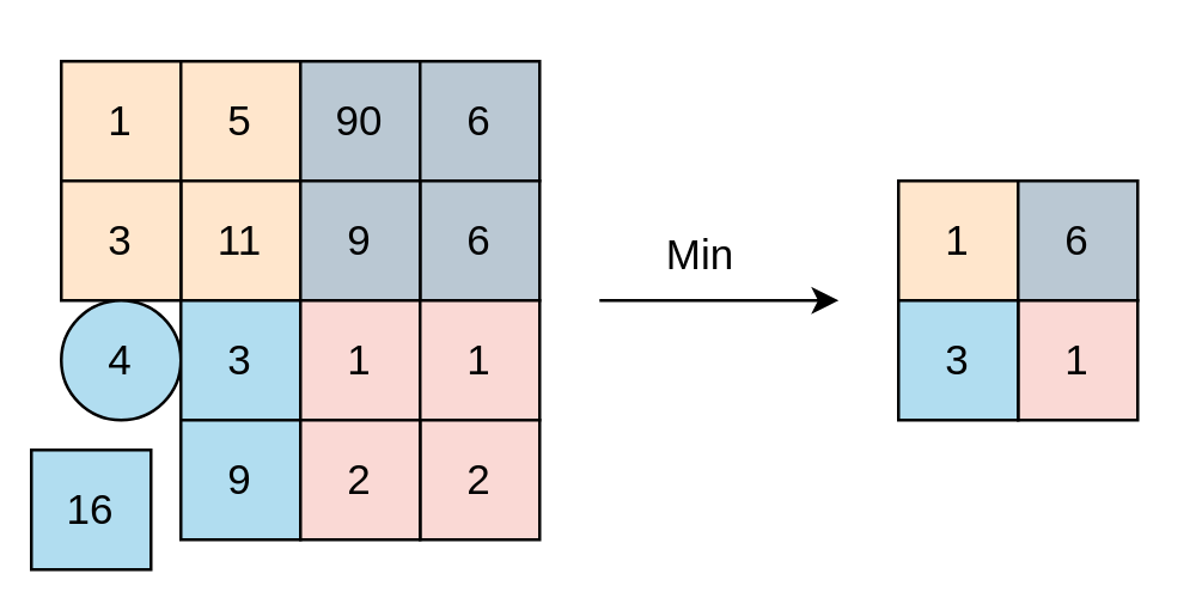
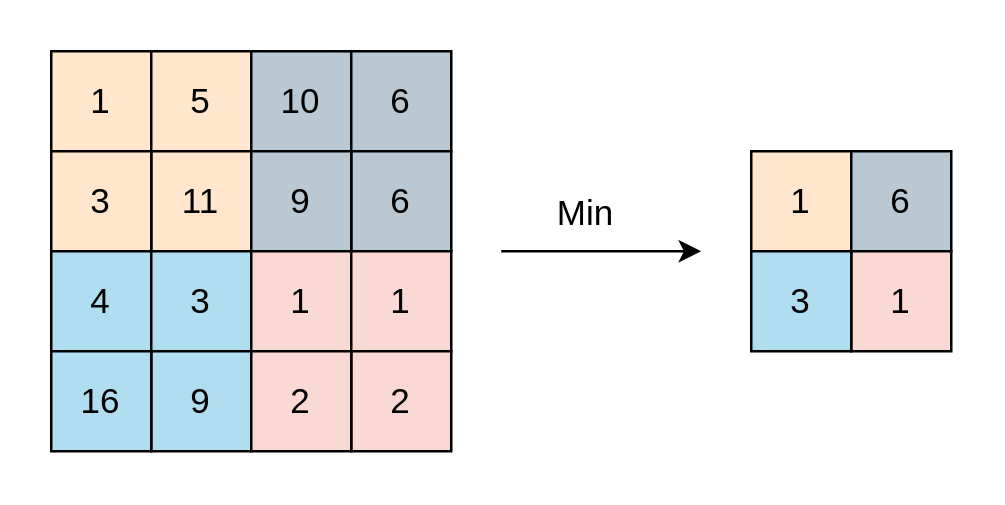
  <mxCell id="0" />
  <mxCell id="1" parent="0" />
  <mxCell id="2" value="1" style="whiteSpace=wrap;html=1;aspect=fixed;fillColor=#ffe6cc;strokeColor=#000000;fontSize=14;" vertex="1" parent="1"><mxGeometry x="20" y="20" width="40" height="40" as="geometry" /></mxCell>
  <mxCell id="3" value="5" style="whiteSpace=wrap;html=1;aspect=fixed;fillColor=#ffe6cc;strokeColor=#000000;fontSize=14;" vertex="1" parent="1"><mxGeometry x="60" y="20" width="40" height="40" as="geometry" /></mxCell>
  <mxCell id="4" value="11" style="whiteSpace=wrap;html=1;aspect=fixed;fillColor=#ffe6cc;strokeColor=#000000;fontSize=14;" vertex="1" parent="1"><mxGeometry x="60" y="60" width="40" height="40" as="geometry" /></mxCell>
  <mxCell id="5" value="3" style="whiteSpace=wrap;html=1;aspect=fixed;fillColor=#ffe6cc;strokeColor=#000000;fontSize=14;" vertex="1" parent="1"><mxGeometry x="20" y="60" width="40" height="40" as="geometry" /></mxCell>
- <mxCell id="6" value="90" style="whiteSpace=wrap;html=1;aspect=fixed;fillColor=#bac8d3;strokeColor=#000000;fontSize=14;" vertex="1" parent="1"><mxGeometry x="100" y="20" width="40" height="40" as="geometry" /></mxCell>
+ <mxCell id="6" value="10" style="whiteSpace=wrap;html=1;aspect=fixed;fillColor=#bac8d3;strokeColor=#000000;fontSize=14;" vertex="1" parent="1"><mxGeometry x="100" y="20" width="40" height="40" as="geometry" /></mxCell>
  <mxCell id="7" value="6" style="whiteSpace=wrap;html=1;aspect=fixed;fillColor=#bac8d3;strokeColor=#000000;fontSize=14;" vertex="1" parent="1"><mxGeometry x="140" y="20" width="40" height="40" as="geometry" /></mxCell>
  <mxCell id="8" value="6" style="whiteSpace=wrap;html=1;aspect=fixed;fillColor=#bac8d3;strokeColor=#000000;fontSize=14;" vertex="1" parent="1"><mxGeometry x="140" y="60" width="40" height="40" as="geometry" /></mxCell>
  <mxCell id="9" value="9" style="whiteSpace=wrap;html=1;aspect=fixed;fillColor=#bac8d3;strokeColor=#000000;fontSize=14;" vertex="1" parent="1"><mxGeometry x="100" y="60" width="40" height="40" as="geometry" /></mxCell>
- <mxCell id="10" value="4" style="ellipse;whiteSpace=wrap;html=1;aspect=fixed;fillColor=#b1ddf0;strokeColor=#000000;fontSize=14;" vertex="1" parent="1"><mxGeometry x="20" y="100" width="40" height="40" as="geometry" /></mxCell>
+ <mxCell id="10" value="4" style="whiteSpace=wrap;html=1;aspect=fixed;fillColor=#b1ddf0;strokeColor=#000000;fontSize=14;" vertex="1" parent="1"><mxGeometry x="20" y="100" width="40" height="40" as="geometry" /></mxCell>
  <mxCell id="11" value="3" style="whiteSpace=wrap;html=1;aspect=fixed;fillColor=#b1ddf0;strokeColor=#000000;fontSize=14;" vertex="1" parent="1"><mxGeometry x="60" y="100" width="40" height="40" as="geometry" /></mxCell>
  <mxCell id="12" value="9" style="whiteSpace=wrap;html=1;aspect=fixed;fillColor=#b1ddf0;strokeColor=#000000;fontSize=14;" vertex="1" parent="1"><mxGeometry x="60" y="140" width="40" height="40" as="geometry" /></mxCell>
- <mxCell id="13" value="16" style="whiteSpace=wrap;html=1;aspect=fixed;fillColor=#b1ddf0;strokeColor=#000000;fontSize=14;" vertex="1" parent="1"><mxGeometry x="10" y="150" width="40" height="40" as="geometry" /></mxCell>
+ <mxCell id="13" value="16" style="whiteSpace=wrap;html=1;aspect=fixed;fillColor=#b1ddf0;strokeColor=#000000;fontSize=14;" vertex="1" parent="1"><mxGeometry x="20" y="140" width="40" height="40" as="geometry" /></mxCell>
  <mxCell id="14" value="1" style="whiteSpace=wrap;html=1;aspect=fixed;fillColor=#fad9d5;strokeColor=#000000;fontSize=14;" vertex="1" parent="1"><mxGeometry x="100" y="100" width="40" height="40" as="geometry" /></mxCell>
  <mxCell id="15" value="1" style="whiteSpace=wrap;html=1;aspect=fixed;fillColor=#fad9d5;strokeColor=#000000;fontSize=14;" vertex="1" parent="1"><mxGeometry x="140" y="100" width="40" height="40" as="geometry" /></mxCell>
  <mxCell id="16" value="2" style="whiteSpace=wrap;html=1;aspect=fixed;fillColor=#fad9d5;strokeColor=#000000;fontSize=14;" vertex="1" parent="1"><mxGeometry x="140" y="140" width="40" height="40" as="geometry" /></mxCell>
  <mxCell id="17" value="2" style="whiteSpace=wrap;html=1;aspect=fixed;fillColor=#fad9d5;strokeColor=#000000;fontSize=14;" vertex="1" parent="1"><mxGeometry x="100" y="140" width="40" height="40" as="geometry" /></mxCell>
  <mxCell id="18" value="1" style="whiteSpace=wrap;html=1;aspect=fixed;fillColor=#ffe6cc;strokeColor=#000000;fontSize=14;" vertex="1" parent="1"><mxGeometry x="300" y="60" width="40" height="40" as="geometry" /></mxCell>
  <mxCell id="19" value="6" style="whiteSpace=wrap;html=1;aspect=fixed;fillColor=#bac8d3;strokeColor=#000000;fontSize=14;" vertex="1" parent="1"><mxGeometry x="340" y="60" width="40" height="40" as="geometry" /></mxCell>
  <mxCell id="20" value="1" style="whiteSpace=wrap;html=1;aspect=fixed;fillColor=#fad9d5;strokeColor=#000000;fontSize=14;" vertex="1" parent="1"><mxGeometry x="340" y="100" width="40" height="40" as="geometry" /></mxCell>
  <mxCell id="21" value="3" style="whiteSpace=wrap;html=1;aspect=fixed;fillColor=#b1ddf0;strokeColor=#000000;fontSize=14;" vertex="1" parent="1"><mxGeometry x="300" y="100" width="40" height="40" as="geometry" /></mxCell>
  <mxCell id="22" value="" style="endArrow=classic;html=1;rounded=0;fontSize=14;" edge="1" parent="1"><mxGeometry width="50" height="50" relative="1" as="geometry"><mxPoint x="200" y="100" as="sourcePoint" /><mxPoint x="280" y="100" as="targetPoint" /></mxGeometry></mxCell>
  <mxCell id="23" value="Min" style="text;html=1;strokeColor=none;fillColor=none;align=center;verticalAlign=middle;whiteSpace=wrap;rounded=0;fontSize=14;" vertex="1" parent="1"><mxGeometry x="204" y="70" width="60" height="30" as="geometry" /></mxCell>
